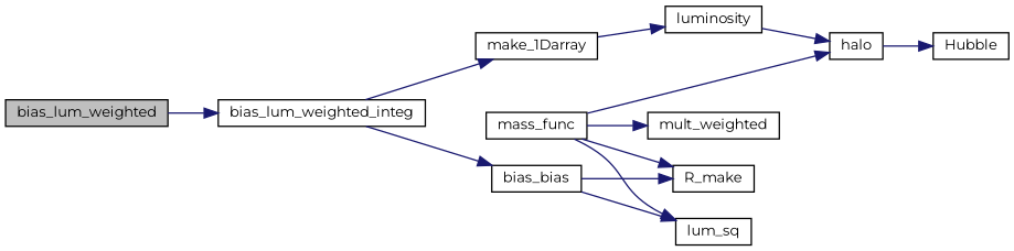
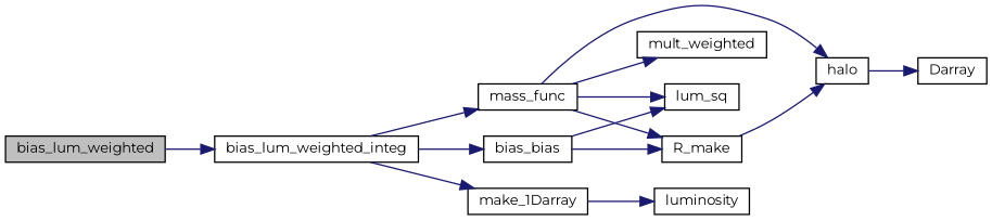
  digraph {
    fontname=Montserrat
    rankdir=LR
    node [color=black fillcolor=white fontname=Montserrat fontsize=10 shape=record style=filled]
    edge [color=midnightblue fontname=Montserrat fontsize=10 labelfontname=Helvetica labelfontsize=10 style=solid]
    n1 [fillcolor=grey75 fontcolor=black height=0.2 label=bias_lum_weighted width=0.4]
    n2 [height=0.2 label=bias_lum_weighted_integ width=0.4]
    n3 [height=0.2 label=bias_bias width=0.4]
    n4 [height=0.2 label=make_1Darray width=0.4]
    n5 [height=0.2 label=mass_func width=0.4]
    n6 [height=0.2 label=R_make width=0.4]
    n7 [height=0.2 label=lum_sq width=0.4]
    n8 [height=0.2 label=luminosity width=0.4]
    n9 [height=0.2 label=halo width=0.4]
    n10 [height=0.2 label=mult_weighted width=0.4]
-   n11 [height=0.2 label=Hubble width=0.4]
+   n11 [height=0.2 label=Darray width=0.4]
    n1 -> n2
    n2 -> n3
    n2 -> n4
+   n2 -> n5
    n3 -> n6
    n3 -> n7
    n4 -> n8
    n5 -> n6
    n5 -> n7
    n5 -> n9
    n5 -> n10
-   n8 -> n9
+   n6 -> n9
    n9 -> n11
  }
